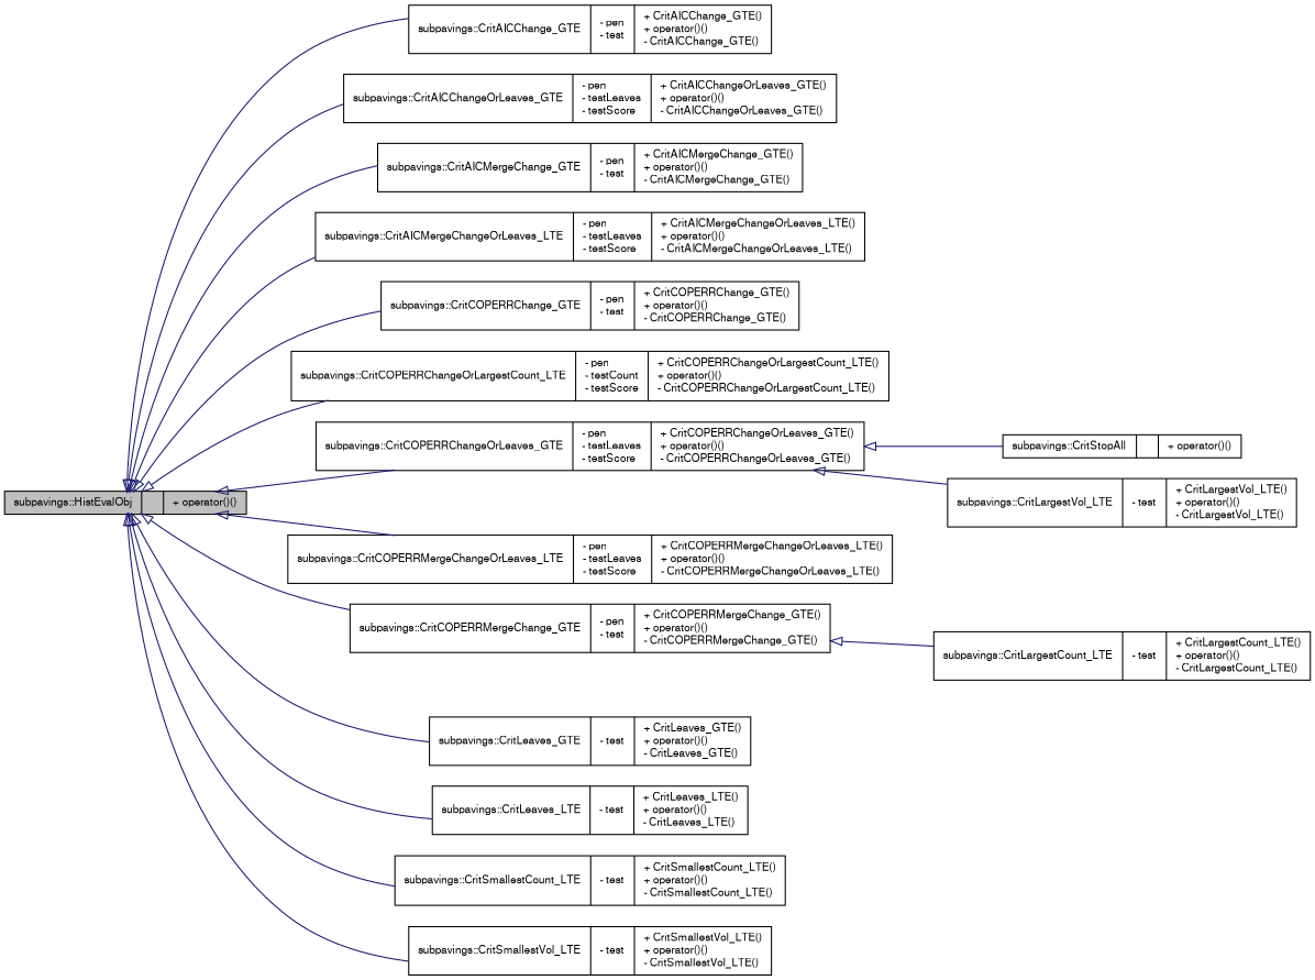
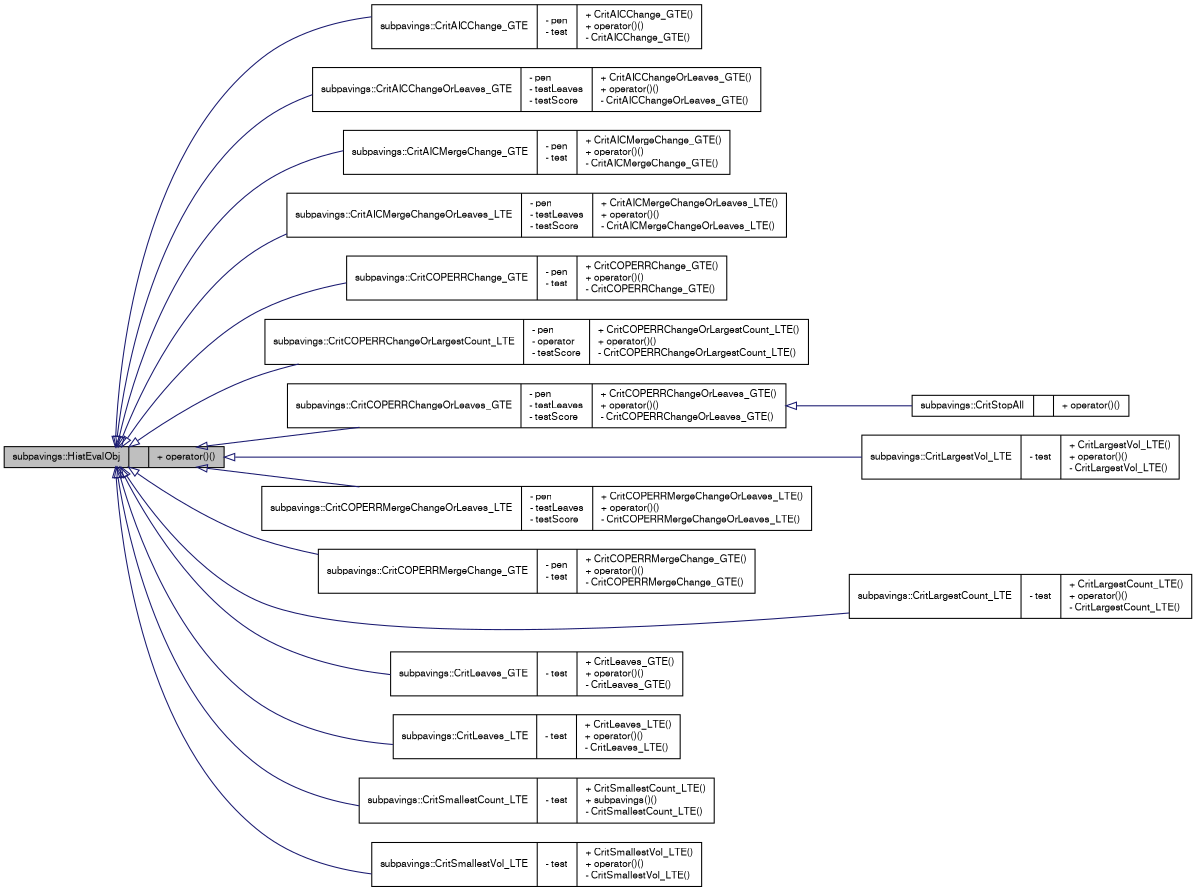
  digraph {
    rankdir=LR
    node [color=black fillcolor=white fontname=FreeSans fontsize=10 shape=record style=filled]
    edge [arrowtail=onormal color=midnightblue dir=back fontname=FreeSans fontsize=10 labelfontname=FreeSans labelfontsize=10 style=solid]
    n1 [fillcolor=grey75 fontcolor=black height=0.2 label="{subpavings::HistEvalObj\n||+ operator()()\l}" width=0.4]
    n2 [height=0.2 label="{subpavings::CritAICChange_GTE\n|- pen\l- test\l|+ CritAICChange_GTE()\l+ operator()()\l- CritAICChange_GTE()\l}" width=0.4]
    n3 [height=0.2 label="{subpavings::CritAICChangeOrLeaves_GTE\n|- pen\l- testLeaves\l- testScore\l|+ CritAICChangeOrLeaves_GTE()\l+ operator()()\l- CritAICChangeOrLeaves_GTE()\l}" width=0.4]
    n4 [height=0.2 label="{subpavings::CritAICMergeChange_GTE\n|- pen\l- test\l|+ CritAICMergeChange_GTE()\l+ operator()()\l- CritAICMergeChange_GTE()\l}" width=0.4]
    n5 [height=0.2 label="{subpavings::CritAICMergeChangeOrLeaves_LTE\n|- pen\l- testLeaves\l- testScore\l|+ CritAICMergeChangeOrLeaves_LTE()\l+ operator()()\l- CritAICMergeChangeOrLeaves_LTE()\l}" width=0.4]
    n6 [height=0.2 label="{subpavings::CritCOPERRChange_GTE\n|- pen\l- test\l|+ CritCOPERRChange_GTE()\l+ operator()()\l- CritCOPERRChange_GTE()\l}" width=0.4]
-   n7 [height=0.2 label="{subpavings::CritCOPERRChangeOrLargestCount_LTE\n|- pen\l- testCount\l- testScore\l|+ CritCOPERRChangeOrLargestCount_LTE()\l+ operator()()\l- CritCOPERRChangeOrLargestCount_LTE()\l}" width=0.4]
+   n7 [height=0.2 label="{subpavings::CritCOPERRChangeOrLargestCount_LTE\n|- pen\l- operator\l- testScore\l|+ CritCOPERRChangeOrLargestCount_LTE()\l+ operator()()\l- CritCOPERRChangeOrLargestCount_LTE()\l}" width=0.4]
    n8 [height=0.2 label="{subpavings::CritCOPERRChangeOrLeaves_GTE\n|- pen\l- testLeaves\l- testScore\l|+ CritCOPERRChangeOrLeaves_GTE()\l+ operator()()\l- CritCOPERRChangeOrLeaves_GTE()\l}" width=0.4]
    n9 [height=0.2 label="{subpavings::CritCOPERRMergeChange_GTE\n|- pen\l- test\l|+ CritCOPERRMergeChange_GTE()\l+ operator()()\l- CritCOPERRMergeChange_GTE()\l}" width=0.4]
    n10 [height=0.2 label="{subpavings::CritCOPERRMergeChangeOrLeaves_LTE\n|- pen\l- testLeaves\l- testScore\l|+ CritCOPERRMergeChangeOrLeaves_LTE()\l+ operator()()\l- CritCOPERRMergeChangeOrLeaves_LTE()\l}" width=0.4]
    n11 [height=0.2 label="{subpavings::CritLargestCount_LTE\n|- test\l|+ CritLargestCount_LTE()\l+ operator()()\l- CritLargestCount_LTE()\l}" width=0.4]
    n12 [height=0.2 label="{subpavings::CritLargestVol_LTE\n|- test\l|+ CritLargestVol_LTE()\l+ operator()()\l- CritLargestVol_LTE()\l}" width=0.4]
    n13 [height=0.2 label="{subpavings::CritLeaves_GTE\n|- test\l|+ CritLeaves_GTE()\l+ operator()()\l- CritLeaves_GTE()\l}" width=0.4]
    n14 [height=0.2 label="{subpavings::CritLeaves_LTE\n|- test\l|+ CritLeaves_LTE()\l+ operator()()\l- CritLeaves_LTE()\l}" width=0.4]
-   n15 [height=0.2 label="{subpavings::CritSmallestCount_LTE\n|- test\l|+ CritSmallestCount_LTE()\l+ operator()()\l- CritSmallestCount_LTE()\l}" width=0.4]
+   n15 [height=0.2 label="{subpavings::CritSmallestCount_LTE\n|- test\l|+ CritSmallestCount_LTE()\l+ subpavings()()\l- CritSmallestCount_LTE()\l}" width=0.4]
    n16 [height=0.2 label="{subpavings::CritSmallestVol_LTE\n|- test\l|+ CritSmallestVol_LTE()\l+ operator()()\l- CritSmallestVol_LTE()\l}" width=0.4]
    n17 [height=0.2 label="{subpavings::CritStopAll\n||+ operator()()\l}" width=0.4]
    n1 -> n2
    n1 -> n3
    n1 -> n4
    n1 -> n5
    n1 -> n6
    n1 -> n7
    n1 -> n8
    n1 -> n9
    n1 -> n10
-   n9 -> n11
-   n8 -> n12
+   n1 -> n11
+   n1 -> n12
    n1 -> n13
    n1 -> n14
    n1 -> n15
    n1 -> n16
    n8 -> n17
  }
